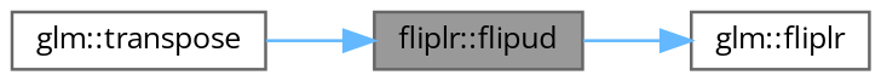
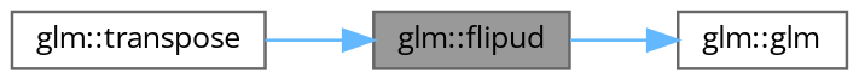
  digraph {
    fontname="Open Sans"
    rankdir=LR
    node [color=grey40 fillcolor=white fontname="Open Sans" fontsize=10 shape=box style=filled]
    edge [color=steelblue1 fontname="Open Sans" fontsize=10 labelfontname=Helvetica labelfontsize=10 style=solid]
-   n1 [color=gray40 fillcolor=grey60 fontcolor=black height=0.2 label="fliplr::flipud" width=0.4]
-   n2 [height=0.2 label="glm::fliplr" width=0.4]
+   n1 [color=gray40 fillcolor=grey60 fontcolor=black height=0.2 label="glm::flipud" width=0.4]
+   n2 [height=0.2 label="glm::glm" width=0.4]
    n3 [height=0.2 label="glm::transpose" width=0.4]
    n1 -> n2
    n3 -> n1
  }
